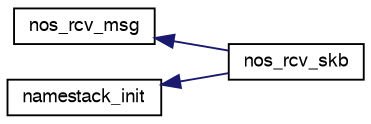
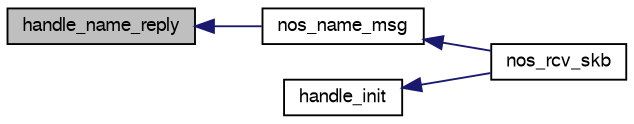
  digraph {
    rankdir=LR
    node [color=black fillcolor=white fontname=FreeSans fontsize=10 shape=record style=filled]
    edge [color=midnightblue dir=back fontname=FreeSans fontsize=10 labelfontname=FreeSans labelfontsize=10 style=solid]
-   n2 [height=0.2 label=nos_rcv_msg width=0.4]
+   n1 [fillcolor=grey75 fontcolor=black height=0.2 label=handle_name_reply width=0.4]
+   n2 [height=0.2 label=nos_name_msg width=0.4]
    n3 [height=0.2 label=nos_rcv_skb width=0.4]
-   n4 [height=0.2 label=namestack_init width=0.4]
+   n4 [height=0.2 label=handle_init width=0.4]
+   n1 -> n2
    n2 -> n3
    n4 -> n3
  }
